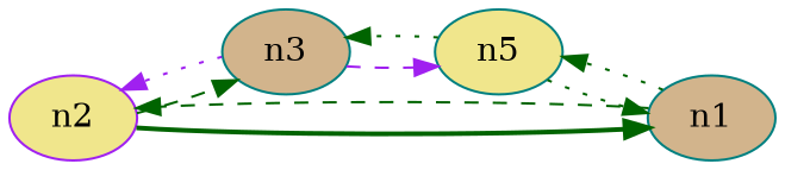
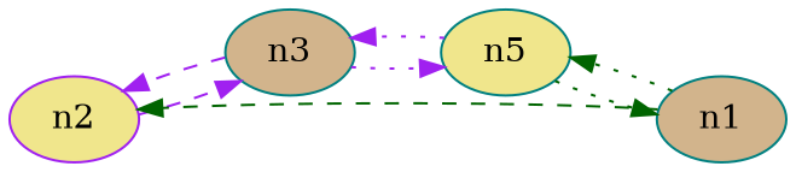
  digraph {
    rankdir=LR
    node [color=teal fillcolor=khaki style=filled]
    edge [color=purple style=dotted]
    n2 [color=purple]
    n3 [fillcolor=tan]
    n1 [fillcolor=tan]
    n5
-   n2 -> n3 [color=darkgreen style=dashed]
-   n2 -> n1 [color=darkgreen style=bold]
-   n3 -> n2
-   n3 -> n5 [style=dashed]
+   n2 -> n3 [style=dashed]
+   n3 -> n2 [style=dashed]
+   n3 -> n5
    n1 -> n2 [color=darkgreen style=dashed]
    n1 -> n5 [color=darkgreen]
-   n5 -> n3 [color=darkgreen]
+   n5 -> n3
    n5 -> n1 [color=darkgreen]
  }
